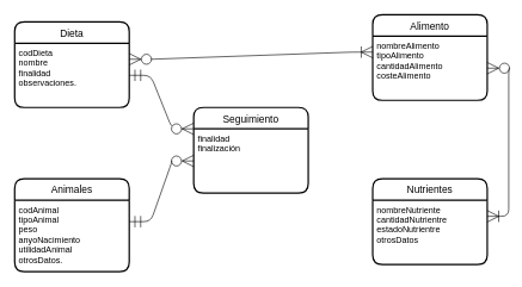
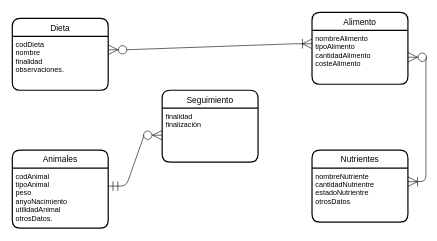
  <mxCell id="0" />
  <mxCell id="1" parent="0" />
  <mxCell id="2" value="Dieta" style="swimlane;childLayout=stackLayout;horizontal=1;startSize=30;horizontalStack=0;rounded=1;fontSize=14;fontStyle=0;strokeWidth=2;resizeParent=0;resizeLast=1;shadow=0;dashed=0;align=center;hachureGap=4;pointerEvents=0;" parent="1" vertex="1"><mxGeometry x="20" y="30" width="160" height="120" as="geometry" /></mxCell>
  <mxCell id="3" value="codDieta&#10;nombre&#10;finalidad&#10;observaciones." style="align=left;strokeColor=none;fillColor=none;spacingLeft=4;fontSize=12;verticalAlign=top;resizable=0;rotatable=0;part=1;" parent="2" vertex="1"><mxGeometry y="30" width="160" height="90" as="geometry" /></mxCell>
  <mxCell id="4" value="Animales" style="swimlane;childLayout=stackLayout;horizontal=1;startSize=30;horizontalStack=0;rounded=1;fontSize=14;fontStyle=0;strokeWidth=2;resizeParent=0;resizeLast=1;shadow=0;dashed=0;align=center;hachureGap=4;pointerEvents=0;" parent="1" vertex="1"><mxGeometry x="20" y="250" width="160" height="130" as="geometry" /></mxCell>
  <mxCell id="5" value="codAnimal&#10;tipoAnimal&#10;peso&#10;anyoNacimiento&#10;utilidadAnimal&#10;otrosDatos." style="align=left;strokeColor=none;fillColor=none;spacingLeft=4;fontSize=12;verticalAlign=top;resizable=0;rotatable=0;part=1;" parent="4" vertex="1"><mxGeometry y="30" width="160" height="100" as="geometry" /></mxCell>
  <mxCell id="6" value="Alimento" style="swimlane;childLayout=stackLayout;horizontal=1;startSize=30;horizontalStack=0;rounded=1;fontSize=14;fontStyle=0;strokeWidth=2;resizeParent=0;resizeLast=1;shadow=0;dashed=0;align=center;hachureGap=4;pointerEvents=0;" parent="1" vertex="1"><mxGeometry x="520" y="20" width="160" height="120" as="geometry" /></mxCell>
  <mxCell id="7" value="nombreAlimento&#10;tipoAlimento&#10;cantidadAlimento&#10;costeAlimento" style="align=left;strokeColor=none;fillColor=none;spacingLeft=4;fontSize=12;verticalAlign=top;resizable=0;rotatable=0;part=1;" parent="6" vertex="1"><mxGeometry y="30" width="160" height="90" as="geometry" /></mxCell>
  <mxCell id="8" value="Nutrientes" style="swimlane;childLayout=stackLayout;horizontal=1;startSize=30;horizontalStack=0;rounded=1;fontSize=14;fontStyle=0;strokeWidth=2;resizeParent=0;resizeLast=1;shadow=0;dashed=0;align=center;hachureGap=4;pointerEvents=0;" parent="1" vertex="1"><mxGeometry x="520" y="250" width="160" height="120" as="geometry" /></mxCell>
  <mxCell id="9" value="nombreNutriente&#10;cantidadNutrientre&#10;estadoNutrientre&#10;otrosDatos" style="align=left;strokeColor=none;fillColor=none;spacingLeft=4;fontSize=12;verticalAlign=top;resizable=0;rotatable=0;part=1;" parent="8" vertex="1"><mxGeometry y="30" width="160" height="90" as="geometry" /></mxCell>
- <mxCell id="10" value="" style="edgeStyle=entityRelationEdgeStyle;fontSize=12;html=1;endArrow=ERmandOne;startArrow=ERzeroToMany;startSize=14;endSize=14;sourcePerimeterSpacing=8;targetPerimeterSpacing=8;exitX=0;exitY=0.25;exitDx=0;exitDy=0;entryX=1;entryY=0.5;entryDx=0;entryDy=0;startFill=1;endFill=0;" parent="1" source="13" target="3" edge="1"><mxGeometry width="100" height="100" relative="1" as="geometry"><mxPoint x="280" y="210" as="sourcePoint" /><mxPoint x="240" y="20" as="targetPoint" /></mxGeometry></mxCell>
  <mxCell id="11" value="" style="fontSize=12;html=1;endArrow=ERzeroToMany;startArrow=ERmandOne;startSize=14;endSize=14;sourcePerimeterSpacing=8;targetPerimeterSpacing=8;entryX=0;entryY=0.5;entryDx=0;entryDy=0;startFill=0;endFill=0;edgeStyle=entityRelationEdgeStyle;" parent="1" target="14" edge="1"><mxGeometry width="100" height="100" relative="1" as="geometry"><mxPoint x="180" y="310" as="sourcePoint" /><mxPoint x="380" y="110" as="targetPoint" /></mxGeometry></mxCell>
  <mxCell id="12" value="" style="edgeStyle=entityRelationEdgeStyle;fontSize=12;html=1;endArrow=ERzeroToMany;startArrow=ERoneToMany;startSize=14;endSize=14;sourcePerimeterSpacing=8;targetPerimeterSpacing=8;entryX=1;entryY=0.5;entryDx=0;entryDy=0;exitX=1;exitY=0.25;exitDx=0;exitDy=0;endFill=0;" parent="1" source="9" target="7" edge="1"><mxGeometry width="100" height="100" relative="1" as="geometry"><mxPoint x="280" y="280" as="sourcePoint" /><mxPoint x="380" y="180" as="targetPoint" /></mxGeometry></mxCell>
  <mxCell id="13" value="Seguimiento" style="swimlane;childLayout=stackLayout;horizontal=1;startSize=30;horizontalStack=0;rounded=1;fontSize=14;fontStyle=0;strokeWidth=2;resizeParent=0;resizeLast=1;shadow=0;dashed=0;align=center;hachureGap=4;pointerEvents=0;" parent="1" vertex="1"><mxGeometry x="270" y="150" width="160" height="120" as="geometry" /></mxCell>
  <mxCell id="14" value="finalidad &#10;finalización" style="align=left;strokeColor=none;fillColor=none;spacingLeft=4;fontSize=12;verticalAlign=top;resizable=0;rotatable=0;part=1;" parent="13" vertex="1"><mxGeometry y="30" width="160" height="90" as="geometry" /></mxCell>
  <mxCell id="15" value="" style="edgeStyle=entityRelationEdgeStyle;fontSize=12;html=1;endArrow=ERzeroToMany;endFill=0;startSize=14;endSize=14;sourcePerimeterSpacing=8;targetPerimeterSpacing=8;exitX=0;exitY=0.25;exitDx=0;exitDy=0;startArrow=ERoneToMany;startFill=0;entryX=1;entryY=0.25;entryDx=0;entryDy=0;" parent="1" source="7" target="3" edge="1"><mxGeometry width="100" height="100" relative="1" as="geometry"><mxPoint x="320" y="160" as="sourcePoint" /><mxPoint x="300" y="30" as="targetPoint" /></mxGeometry></mxCell>
